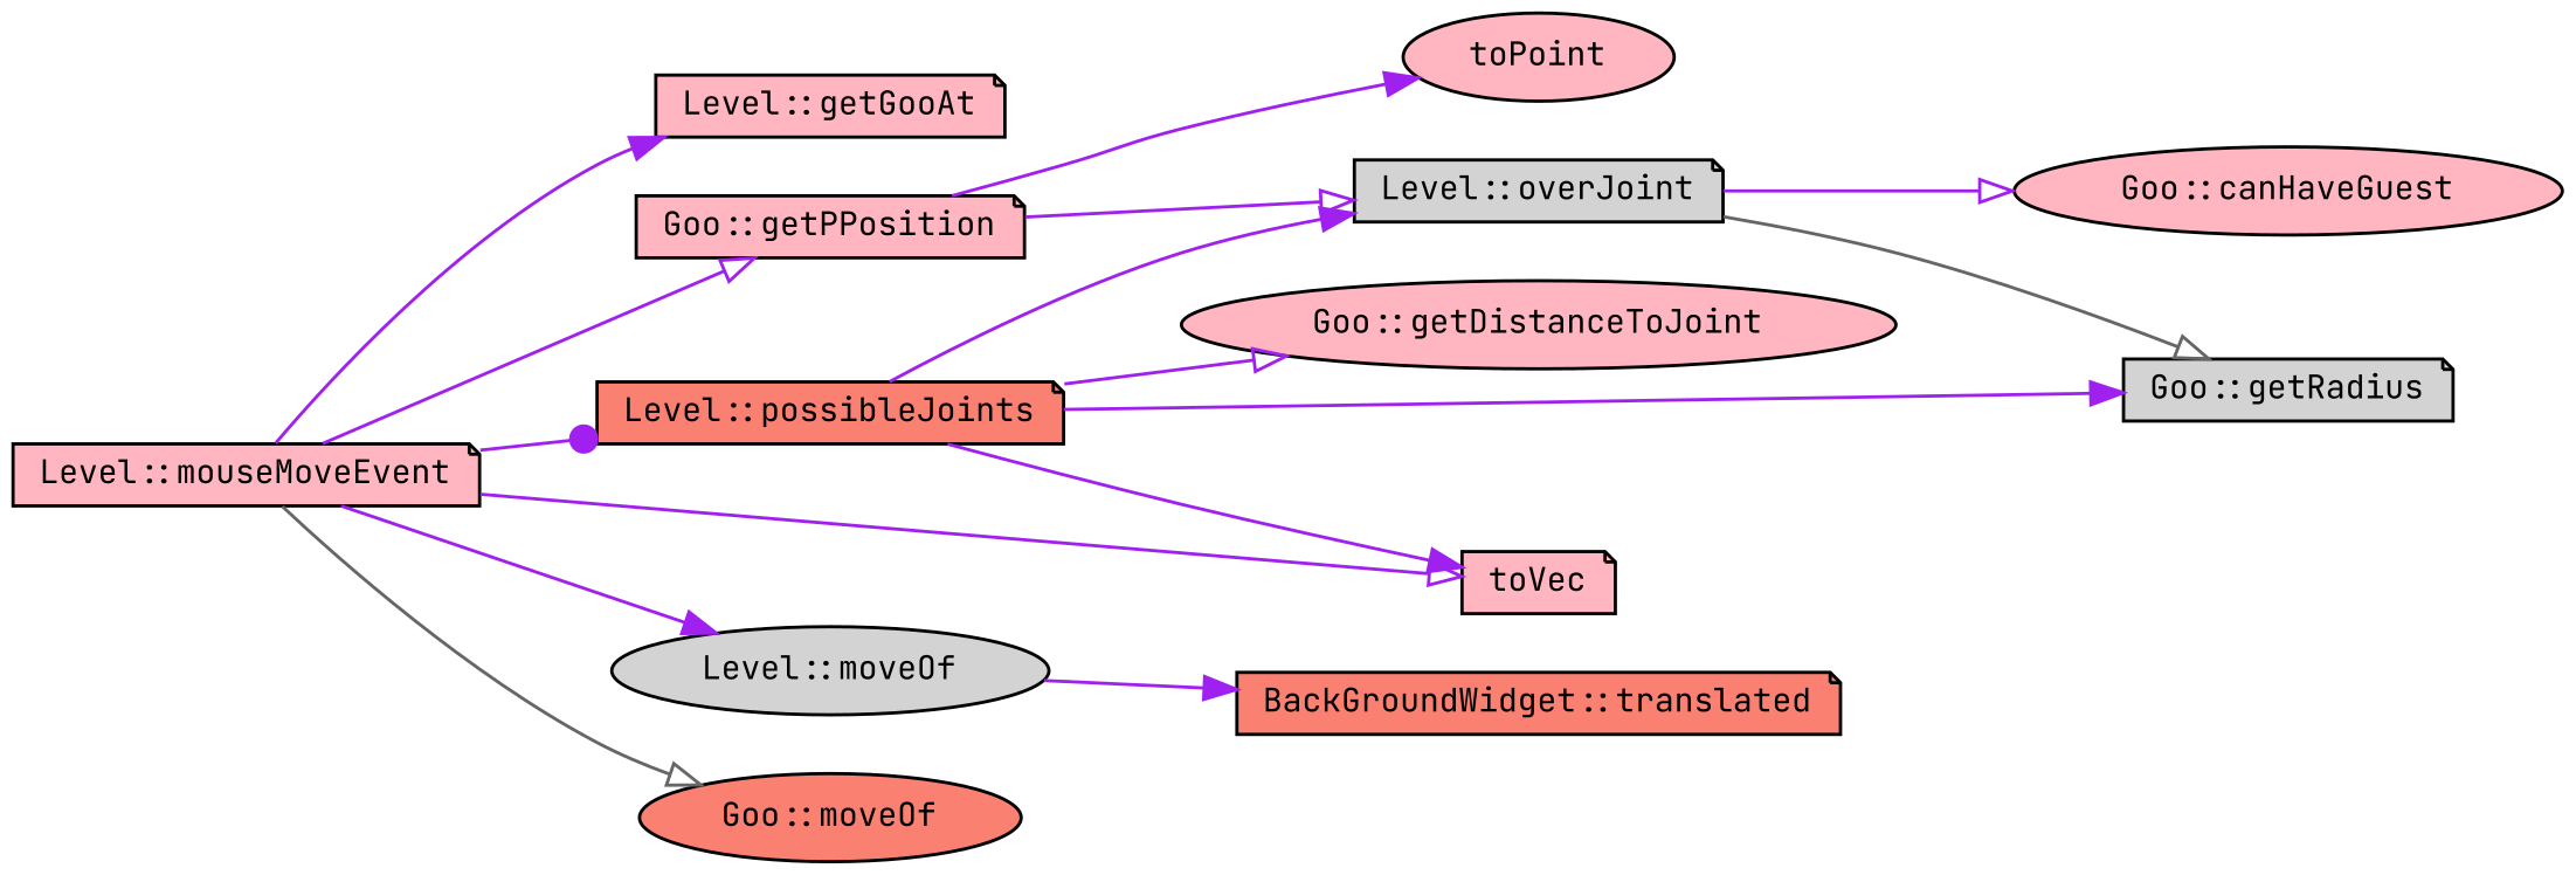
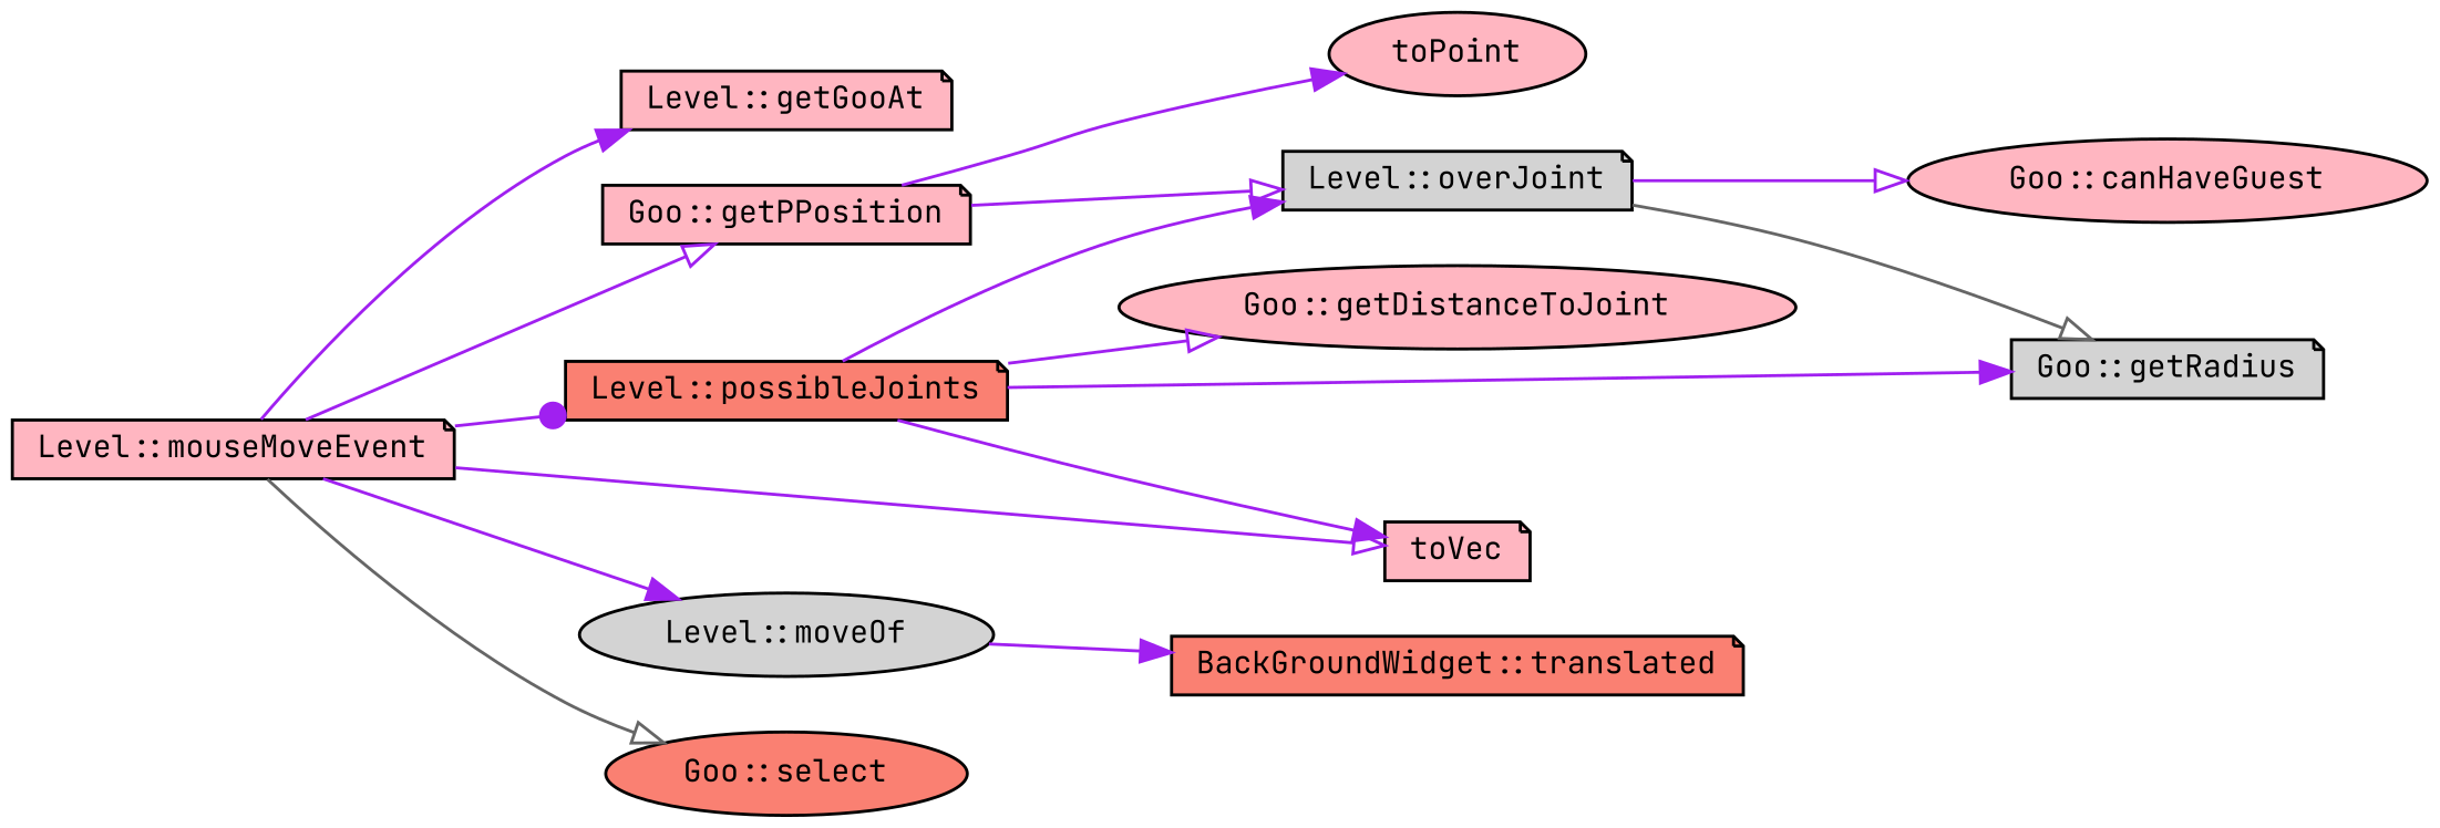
  digraph {
    fontname="JetBrains Mono"
    rankdir=LR
    node [color=black fillcolor=lightpink fontname="JetBrains Mono" fontsize=10 shape=note style=filled]
    edge [arrowhead=normal color=purple fontname="JetBrains Mono" fontsize=10 labelfontname=Helvetica labelfontsize=10 style=solid]
    n1 [fontcolor=black height=0.2 label="Level::mouseMoveEvent" width=0.4]
    n2 [height=0.2 label="Level::getGooAt" width=0.4]
    n3 [height=0.2 label="Goo::getPPosition" width=0.4]
    n4 [fillcolor=lightgrey height=0.2 label="Level::moveOf" shape=ellipse width=0.4]
    n5 [fillcolor=salmon height=0.2 label="Level::possibleJoints" width=0.4]
    n6 [height=0.2 label=toVec width=0.4]
-   n7 [fillcolor=salmon height=0.2 label="Goo::moveOf" shape=ellipse width=0.4]
+   n7 [fillcolor=salmon height=0.2 label="Goo::select" shape=ellipse width=0.4]
    n8 [height=0.2 label=toPoint shape=ellipse width=0.4]
    n9 [fillcolor=lightgrey height=0.2 label="Level::overJoint" width=0.4]
    n10 [fillcolor=salmon height=0.2 label="BackGroundWidget::translated" width=0.4]
    n11 [height=0.2 label="Goo::getDistanceToJoint" shape=ellipse width=0.4]
    n12 [fillcolor=lightgrey height=0.2 label="Goo::getRadius" width=0.4]
    n13 [height=0.2 label="Goo::canHaveGuest" shape=ellipse width=0.4]
    n1 -> n2
    n1 -> n3 [arrowhead=onormal]
    n1 -> n4
    n1 -> n5 [arrowhead=dot]
    n1 -> n6 [arrowhead=onormal]
    n1 -> n7 [arrowhead=onormal color=gray40]
    n3 -> n8
    n3 -> n9 [arrowhead=onormal]
    n4 -> n10
    n5 -> n6
    n5 -> n9
    n5 -> n11 [arrowhead=onormal]
    n5 -> n12
    n9 -> n12 [arrowhead=onormal color=gray40]
    n9 -> n13 [arrowhead=onormal]
  }
